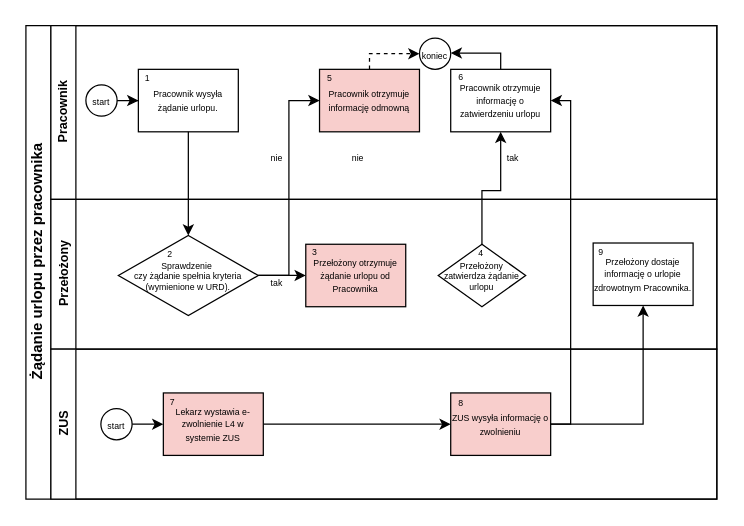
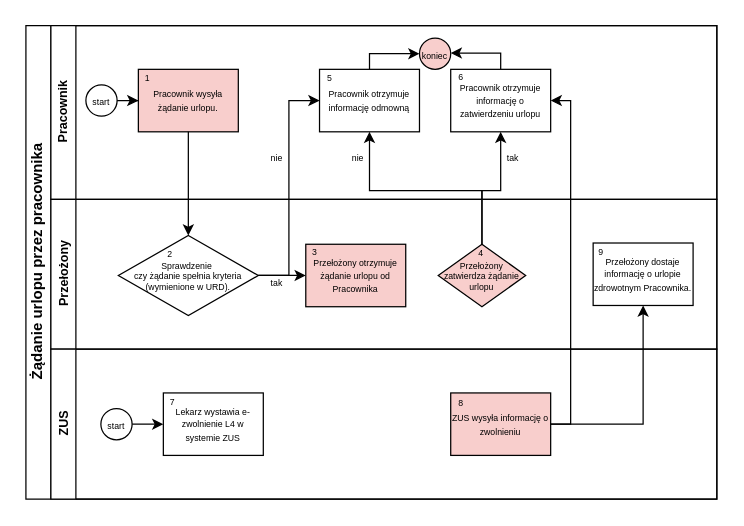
  <mxCell id="0" />
  <mxCell id="1" parent="0" />
  <mxCell id="2" value="Żądanie urlopu przez pracownika" style="swimlane;html=1;childLayout=stackLayout;resizeParent=1;resizeParentMax=0;horizontal=0;startSize=20;horizontalStack=0;" parent="1" vertex="1"><mxGeometry x="20" y="20" width="553" height="379" as="geometry"><mxRectangle x="120" y="100" width="40" height="220" as="alternateBounds" /></mxGeometry></mxCell>
  <mxCell id="3" value="&lt;font style=&quot;font-size: 10px;&quot;&gt;Pracownik&lt;/font&gt;" style="swimlane;html=1;startSize=20;horizontal=0;" parent="2" vertex="1"><mxGeometry x="20" width="533" height="139" as="geometry"><mxRectangle x="20" width="470" height="30" as="alternateBounds" /></mxGeometry></mxCell>
  <mxCell id="4" value="" style="edgeStyle=orthogonalEdgeStyle;rounded=0;orthogonalLoop=1;jettySize=auto;html=1;exitX=1;exitY=0.5;exitDx=0;exitDy=0;" parent="3" source="7" target="12" edge="1"><mxGeometry relative="1" as="geometry"><mxPoint x="60" y="70" as="sourcePoint" /></mxGeometry></mxCell>
  <mxCell id="5" style="edgeStyle=orthogonalEdgeStyle;rounded=0;orthogonalLoop=1;jettySize=auto;html=1;exitX=0.5;exitY=0;exitDx=0;exitDy=0;" edge="1" parent="3" source="6" target="8"><mxGeometry relative="1" as="geometry"><Array as="points"><mxPoint x="360" y="22" /></Array></mxGeometry></mxCell>
  <mxCell id="6" value="&lt;p style=&quot;line-height: 70%;&quot;&gt;&lt;font style=&quot;font-size: 7px;&quot;&gt;Pracownik otrzymuje informację o zatwierdzeniu urlopu&lt;/font&gt;&lt;/p&gt;" style="rounded=0;whiteSpace=wrap;html=1;fontFamily=Helvetica;fontSize=12;fontColor=#000000;align=center;" vertex="1" parent="3"><mxGeometry x="320" y="35" width="80" height="50" as="geometry" /></mxCell>
  <mxCell id="7" value="&lt;p style=&quot;line-height: 0%;&quot;&gt;&lt;font style=&quot;font-size: 7px;&quot;&gt;s&lt;/font&gt;&lt;font style=&quot;font-size: 7px;&quot;&gt;t&lt;/font&gt;&lt;font style=&quot;font-size: 7px;&quot;&gt;a&lt;/font&gt;&lt;font style=&quot;font-size: 7px;&quot;&gt;rt&lt;/font&gt;&lt;/p&gt;" style="ellipse;whiteSpace=wrap;html=1;aspect=fixed;" vertex="1" parent="3"><mxGeometry x="28" y="47.5" width="25" height="25" as="geometry" /></mxCell>
- <mxCell id="8" value="&lt;p style=&quot;line-height: 0%;&quot;&gt;&lt;span style=&quot;font-size: 7px;&quot;&gt;koniec&lt;/span&gt;&lt;/p&gt;" style="ellipse;whiteSpace=wrap;html=1;aspect=fixed;" vertex="1" parent="3"><mxGeometry x="295" y="10" width="25" height="25" as="geometry" /></mxCell>
- <mxCell id="9" style="edgeStyle=orthogonalEdgeStyle;rounded=0;orthogonalLoop=1;jettySize=auto;html=1;exitX=0.5;exitY=0;exitDx=0;exitDy=0;entryX=0;entryY=0.5;entryDx=0;entryDy=0;dashed=1;" edge="1" parent="3" source="10" target="8"><mxGeometry relative="1" as="geometry"><mxPoint x="260" y="10" as="targetPoint" /><Array as="points"><mxPoint x="255" y="23" /></Array></mxGeometry></mxCell>
- <mxCell id="10" value="&lt;p style=&quot;line-height: 70%;&quot;&gt;&lt;font style=&quot;font-size: 7px;&quot;&gt;Pracownik otrzymuje informację odmowną&lt;/font&gt;&lt;/p&gt;" style="rounded=0;whiteSpace=wrap;html=1;fontFamily=Helvetica;fontSize=12;fontColor=#000000;align=center;fillColor=#f8cecc;" vertex="1" parent="3"><mxGeometry x="215" y="35" width="80" height="50" as="geometry" /></mxCell>
+ <mxCell id="8" value="&lt;p style=&quot;line-height: 0%;&quot;&gt;&lt;span style=&quot;font-size: 7px;&quot;&gt;koniec&lt;/span&gt;&lt;/p&gt;" style="ellipse;whiteSpace=wrap;html=1;aspect=fixed;fillColor=#f8cecc;" vertex="1" parent="3"><mxGeometry x="295" y="10" width="25" height="25" as="geometry" /></mxCell>
+ <mxCell id="9" style="edgeStyle=orthogonalEdgeStyle;rounded=0;orthogonalLoop=1;jettySize=auto;html=1;exitX=0.5;exitY=0;exitDx=0;exitDy=0;entryX=0;entryY=0.5;entryDx=0;entryDy=0;" edge="1" parent="3" source="10" target="8"><mxGeometry relative="1" as="geometry"><mxPoint x="260" y="10" as="targetPoint" /><Array as="points"><mxPoint x="255" y="23" /></Array></mxGeometry></mxCell>
+ <mxCell id="10" value="&lt;p style=&quot;line-height: 70%;&quot;&gt;&lt;font style=&quot;font-size: 7px;&quot;&gt;Pracownik otrzymuje informację odmowną&lt;/font&gt;&lt;/p&gt;" style="rounded=0;whiteSpace=wrap;html=1;fontFamily=Helvetica;fontSize=12;fontColor=#000000;align=center;" vertex="1" parent="3"><mxGeometry x="215" y="35" width="80" height="50" as="geometry" /></mxCell>
  <mxCell id="11" value="" style="group" vertex="1" connectable="0" parent="3"><mxGeometry x="65" y="31" width="85" height="54" as="geometry" /></mxCell>
- <mxCell id="12" value="&lt;p style=&quot;line-height: 70%;&quot;&gt;&lt;font style=&quot;font-size: 7px;&quot;&gt;Pracownik wysyła żądanie urlopu.&lt;/font&gt;&lt;/p&gt;" style="rounded=0;whiteSpace=wrap;html=1;fontFamily=Helvetica;fontSize=12;fontColor=#000000;align=center;" parent="11" vertex="1"><mxGeometry x="5" y="4" width="80" height="50" as="geometry" /></mxCell>
+ <mxCell id="12" value="&lt;p style=&quot;line-height: 70%;&quot;&gt;&lt;font style=&quot;font-size: 7px;&quot;&gt;Pracownik wysyła żądanie urlopu.&lt;/font&gt;&lt;/p&gt;" style="rounded=0;whiteSpace=wrap;html=1;fontFamily=Helvetica;fontSize=12;fontColor=#000000;align=center;fillColor=#f8cecc;" parent="11" vertex="1"><mxGeometry x="5" y="4" width="80" height="50" as="geometry" /></mxCell>
  <mxCell id="13" value="&lt;font style=&quot;font-size: 7px;&quot;&gt;1&lt;/font&gt;" style="text;html=1;strokeColor=none;fillColor=none;align=center;verticalAlign=middle;whiteSpace=wrap;rounded=0;" vertex="1" parent="11"><mxGeometry width="25" height="20" as="geometry" /></mxCell>
  <mxCell id="14" value="&lt;font style=&quot;font-size: 7px;&quot;&gt;5&lt;br&gt;&lt;/font&gt;" style="text;html=1;strokeColor=none;fillColor=none;align=center;verticalAlign=middle;whiteSpace=wrap;rounded=0;" vertex="1" parent="3"><mxGeometry x="211" y="31" width="25" height="20" as="geometry" /></mxCell>
  <mxCell id="15" value="&lt;font style=&quot;font-size: 7px;&quot;&gt;6&lt;br&gt;&lt;/font&gt;" style="text;html=1;strokeColor=none;fillColor=none;align=center;verticalAlign=middle;whiteSpace=wrap;rounded=0;" vertex="1" parent="3"><mxGeometry x="316" y="30" width="25" height="20" as="geometry" /></mxCell>
  <mxCell id="16" value="&lt;font style=&quot;font-size: 7px;&quot;&gt;tak&lt;/font&gt;" style="text;html=1;strokeColor=none;fillColor=none;align=center;verticalAlign=middle;whiteSpace=wrap;rounded=0;" vertex="1" parent="3"><mxGeometry x="355" y="97" width="30" height="15" as="geometry" /></mxCell>
  <mxCell id="17" value="&lt;font style=&quot;font-size: 7px;&quot;&gt;nie&lt;/font&gt;" style="text;html=1;strokeColor=none;fillColor=none;align=center;verticalAlign=middle;whiteSpace=wrap;rounded=0;" vertex="1" parent="3"><mxGeometry x="231" y="97" width="30" height="15" as="geometry" /></mxCell>
  <mxCell id="18" value="&lt;font style=&quot;font-size: 7px;&quot;&gt;nie&lt;/font&gt;" style="text;html=1;strokeColor=none;fillColor=none;align=center;verticalAlign=middle;whiteSpace=wrap;rounded=0;" vertex="1" parent="3"><mxGeometry x="166" y="97" width="30" height="15" as="geometry" /></mxCell>
  <mxCell id="19" value="&lt;font style=&quot;font-size: 10px;&quot;&gt;Przełożony&lt;/font&gt;" style="swimlane;html=1;startSize=20;horizontal=0;" parent="2" vertex="1"><mxGeometry x="20" y="139" width="533" height="120" as="geometry" /></mxCell>
- <mxCell id="20" value="&lt;p style=&quot;line-height: 60%;&quot;&gt;&lt;font style=&quot;font-size: 7px;&quot;&gt;Przełożony zatwierdza żądanie urlopu&lt;/font&gt;&lt;/p&gt;" style="rhombus;whiteSpace=wrap;html=1;fontFamily=Helvetica;fontSize=12;fontColor=#000000;align=center;perimeterSpacing=0;rounded=0;" parent="19" vertex="1"><mxGeometry x="310" y="36" width="70" height="50" as="geometry" /></mxCell>
+ <mxCell id="20" value="&lt;p style=&quot;line-height: 60%;&quot;&gt;&lt;font style=&quot;font-size: 7px;&quot;&gt;Przełożony zatwierdza żądanie urlopu&lt;/font&gt;&lt;/p&gt;" style="rhombus;whiteSpace=wrap;html=1;fontFamily=Helvetica;fontSize=12;fontColor=#000000;align=center;perimeterSpacing=0;rounded=0;fillColor=#f8cecc;" parent="19" vertex="1"><mxGeometry x="310" y="36" width="70" height="50" as="geometry" /></mxCell>
  <mxCell id="21" value="&lt;p style=&quot;line-height: 70%;&quot;&gt;&lt;font style=&quot;font-size: 7px;&quot;&gt;Przełożony otrzymuje żądanie urlopu od Pracownika&lt;/font&gt;&lt;/p&gt;" style="rounded=0;whiteSpace=wrap;html=1;fontFamily=Helvetica;fontSize=12;fontColor=#000000;align=center;fillColor=#f8cecc;" vertex="1" parent="19"><mxGeometry x="204" y="36" width="80" height="50" as="geometry" /></mxCell>
  <mxCell id="22" value="&lt;font style=&quot;font-size: 7px;&quot;&gt;3&lt;/font&gt;" style="text;html=1;strokeColor=none;fillColor=none;align=center;verticalAlign=middle;whiteSpace=wrap;rounded=0;" vertex="1" parent="19"><mxGeometry x="199" y="31" width="25" height="20" as="geometry" /></mxCell>
  <mxCell id="23" value="&lt;font style=&quot;font-size: 7px;&quot;&gt;4&lt;/font&gt;" style="text;html=1;strokeColor=none;fillColor=none;align=center;verticalAlign=middle;whiteSpace=wrap;rounded=0;" vertex="1" parent="19"><mxGeometry x="331.5" y="32" width="25" height="20" as="geometry" /></mxCell>
  <mxCell id="24" value="" style="edgeStyle=orthogonalEdgeStyle;rounded=0;orthogonalLoop=1;jettySize=auto;html=1;entryX=0;entryY=0.5;entryDx=0;entryDy=0;" edge="1" parent="19" source="25" target="21"><mxGeometry relative="1" as="geometry" /></mxCell>
  <mxCell id="25" value="&lt;p style=&quot;line-height: 60%;&quot;&gt;&lt;span style=&quot;font-size: 7px; background-color: initial;&quot;&gt;Sprawdzenie&amp;nbsp;&lt;br&gt;&lt;/span&gt;&lt;span style=&quot;background-color: initial; font-size: 7px;&quot;&gt;czy żądanie spełnia kryteria (wymienione w URD).&lt;/span&gt;&lt;/p&gt;" style="rhombus;whiteSpace=wrap;html=1;fontFamily=Helvetica;fontSize=12;fontColor=#000000;align=center;perimeterSpacing=0;rounded=0;" vertex="1" parent="19"><mxGeometry x="54" y="29" width="112" height="64" as="geometry" /></mxCell>
  <mxCell id="26" value="&lt;font style=&quot;font-size: 7px;&quot;&gt;tak&lt;/font&gt;" style="text;html=1;strokeColor=none;fillColor=none;align=center;verticalAlign=middle;whiteSpace=wrap;rounded=0;" vertex="1" parent="19"><mxGeometry x="166" y="58" width="30" height="15" as="geometry" /></mxCell>
  <mxCell id="27" value="&lt;p style=&quot;line-height: 70%;&quot;&gt;&lt;font style=&quot;font-size: 7px;&quot;&gt;Przełożony dostaje informację o urlopie zdrowotnym Pracownika.&lt;/font&gt;&lt;/p&gt;" style="rounded=0;whiteSpace=wrap;html=1;fontFamily=Helvetica;fontSize=12;fontColor=#000000;align=center;" vertex="1" parent="19"><mxGeometry x="434" y="35" width="80" height="50" as="geometry" /></mxCell>
  <mxCell id="28" value="&lt;font style=&quot;font-size: 7px;&quot;&gt;9&lt;br&gt;&lt;/font&gt;" style="text;html=1;strokeColor=none;fillColor=none;align=center;verticalAlign=middle;whiteSpace=wrap;rounded=0;" vertex="1" parent="19"><mxGeometry x="428" y="31" width="25" height="20" as="geometry" /></mxCell>
  <mxCell id="29" value="&lt;font style=&quot;font-size: 10px;&quot;&gt;ZUS&lt;/font&gt;" style="swimlane;html=1;startSize=20;horizontal=0;shadow=0;rounded=0;swimlaneLine=1;" parent="2" vertex="1"><mxGeometry x="20" y="259" width="533" height="120" as="geometry" /></mxCell>
- <mxCell id="30" value="" style="edgeStyle=orthogonalEdgeStyle;rounded=0;orthogonalLoop=1;jettySize=auto;html=1;endArrow=classic;endFill=1;exitX=1;exitY=0.5;exitDx=0;exitDy=0;" parent="29" source="31" target="32" edge="1"><mxGeometry relative="1" as="geometry"><mxPoint x="240" y="50" as="sourcePoint" /><mxPoint x="360" y="50" as="targetPoint" /></mxGeometry></mxCell>
- <mxCell id="31" value="&lt;p style=&quot;line-height: 70%;&quot;&gt;&lt;font style=&quot;font-size: 7px;&quot;&gt;Lekarz wystawia e-zwolnienie L4 w systemie ZUS&lt;/font&gt;&lt;/p&gt;" style="rounded=0;whiteSpace=wrap;html=1;fontFamily=Helvetica;fontSize=12;fontColor=#000000;align=center;fillColor=#f8cecc;" vertex="1" parent="29"><mxGeometry x="90" y="35" width="80" height="50" as="geometry" /></mxCell>
+ <mxCell id="31" value="&lt;p style=&quot;line-height: 70%;&quot;&gt;&lt;font style=&quot;font-size: 7px;&quot;&gt;Lekarz wystawia e-zwolnienie L4 w systemie ZUS&lt;/font&gt;&lt;/p&gt;" style="rounded=0;whiteSpace=wrap;html=1;fontFamily=Helvetica;fontSize=12;fontColor=#000000;align=center;" vertex="1" parent="29"><mxGeometry x="90" y="35" width="80" height="50" as="geometry" /></mxCell>
  <mxCell id="32" value="&lt;p style=&quot;line-height: 70%;&quot;&gt;&lt;span style=&quot;font-size: 7px;&quot;&gt;ZUS wysyła informację o zwolnieniu&lt;/span&gt;&lt;/p&gt;" style="rounded=0;whiteSpace=wrap;html=1;fontFamily=Helvetica;fontSize=12;fontColor=#000000;align=center;fillColor=#f8cecc;" vertex="1" parent="29"><mxGeometry x="320" y="35" width="80" height="50" as="geometry" /></mxCell>
  <mxCell id="33" style="edgeStyle=orthogonalEdgeStyle;rounded=0;orthogonalLoop=1;jettySize=auto;html=1;entryX=0;entryY=0.5;entryDx=0;entryDy=0;" edge="1" parent="29" source="34" target="31"><mxGeometry relative="1" as="geometry" /></mxCell>
  <mxCell id="34" value="&lt;p style=&quot;line-height: 0%;&quot;&gt;&lt;font style=&quot;font-size: 7px;&quot;&gt;s&lt;/font&gt;&lt;font style=&quot;font-size: 7px;&quot;&gt;t&lt;/font&gt;&lt;font style=&quot;font-size: 7px;&quot;&gt;a&lt;/font&gt;&lt;font style=&quot;font-size: 7px;&quot;&gt;rt&lt;/font&gt;&lt;/p&gt;" style="ellipse;whiteSpace=wrap;html=1;aspect=fixed;" vertex="1" parent="29"><mxGeometry x="40" y="47.5" width="25" height="25" as="geometry" /></mxCell>
  <mxCell id="35" value="&lt;font style=&quot;font-size: 7px;&quot;&gt;7&lt;br&gt;&lt;/font&gt;" style="text;html=1;strokeColor=none;fillColor=none;align=center;verticalAlign=middle;whiteSpace=wrap;rounded=0;" vertex="1" parent="29"><mxGeometry x="85" y="30.5" width="25" height="20" as="geometry" /></mxCell>
  <mxCell id="36" value="&lt;font style=&quot;font-size: 7px;&quot;&gt;8&lt;br&gt;&lt;/font&gt;" style="text;html=1;strokeColor=none;fillColor=none;align=center;verticalAlign=middle;whiteSpace=wrap;rounded=0;" vertex="1" parent="29"><mxGeometry x="316" y="31.5" width="25" height="20" as="geometry" /></mxCell>
  <mxCell id="37" value="" style="edgeStyle=orthogonalEdgeStyle;rounded=0;orthogonalLoop=1;jettySize=auto;html=1;" edge="1" parent="2" source="20" target="6"><mxGeometry relative="1" as="geometry"><Array as="points"><mxPoint x="365" y="132" /><mxPoint x="380" y="132" /></Array></mxGeometry></mxCell>
+ <mxCell id="38" style="edgeStyle=orthogonalEdgeStyle;rounded=0;orthogonalLoop=1;jettySize=auto;html=1;entryX=0.5;entryY=1;entryDx=0;entryDy=0;" edge="1" parent="2" source="20" target="10"><mxGeometry relative="1" as="geometry"><Array as="points"><mxPoint x="365" y="132" /><mxPoint x="275" y="132" /></Array></mxGeometry></mxCell>
  <mxCell id="39" style="edgeStyle=orthogonalEdgeStyle;rounded=0;orthogonalLoop=1;jettySize=auto;html=1;entryX=1;entryY=0.5;entryDx=0;entryDy=0;" edge="1" parent="2" source="32" target="6"><mxGeometry relative="1" as="geometry"><Array as="points"><mxPoint x="436" y="319" /><mxPoint x="436" y="60" /></Array></mxGeometry></mxCell>
  <mxCell id="40" style="edgeStyle=orthogonalEdgeStyle;rounded=0;orthogonalLoop=1;jettySize=auto;html=1;entryX=0;entryY=0.5;entryDx=0;entryDy=0;" edge="1" parent="2" source="25" target="10"><mxGeometry relative="1" as="geometry" /></mxCell>
  <mxCell id="41" value="" style="edgeStyle=orthogonalEdgeStyle;rounded=0;orthogonalLoop=1;jettySize=auto;html=1;entryX=0.5;entryY=0;entryDx=0;entryDy=0;" edge="1" parent="2" source="12" target="25"><mxGeometry relative="1" as="geometry"><mxPoint x="130" y="174" as="targetPoint" /></mxGeometry></mxCell>
  <mxCell id="42" style="edgeStyle=orthogonalEdgeStyle;rounded=0;orthogonalLoop=1;jettySize=auto;html=1;entryX=0.5;entryY=1;entryDx=0;entryDy=0;" edge="1" parent="2" source="32" target="27"><mxGeometry relative="1" as="geometry"><Array as="points"><mxPoint x="494" y="319" /></Array></mxGeometry></mxCell>
  <mxCell id="43" value="&lt;font style=&quot;font-size: 7px;&quot;&gt;2&lt;/font&gt;" style="text;html=1;strokeColor=none;fillColor=none;align=center;verticalAlign=middle;whiteSpace=wrap;rounded=0;" vertex="1" parent="1"><mxGeometry x="123" y="192" width="25" height="20" as="geometry" /></mxCell>
